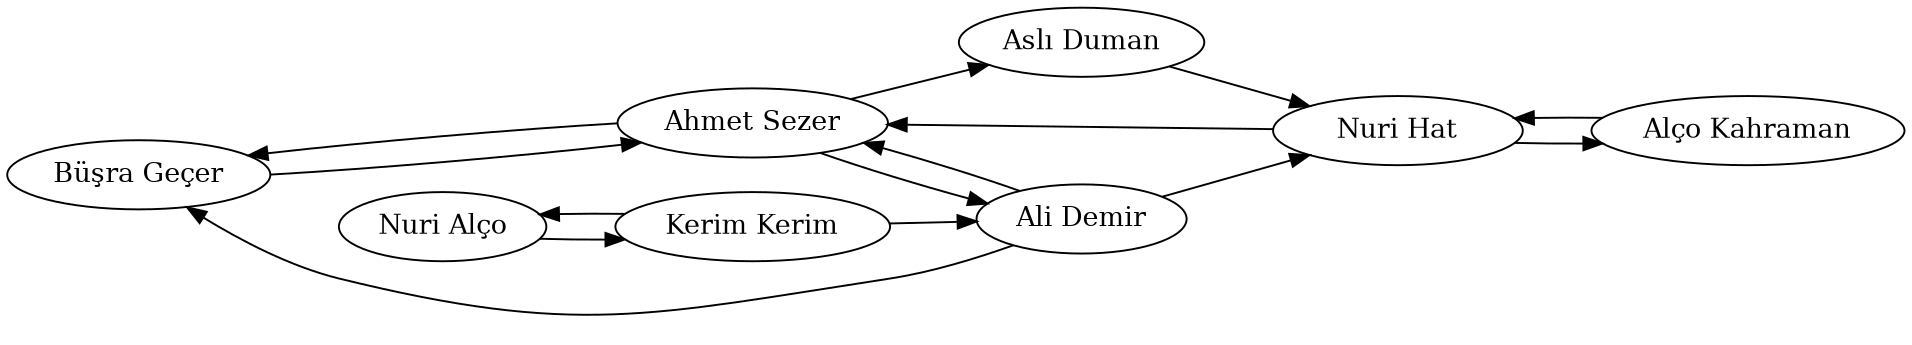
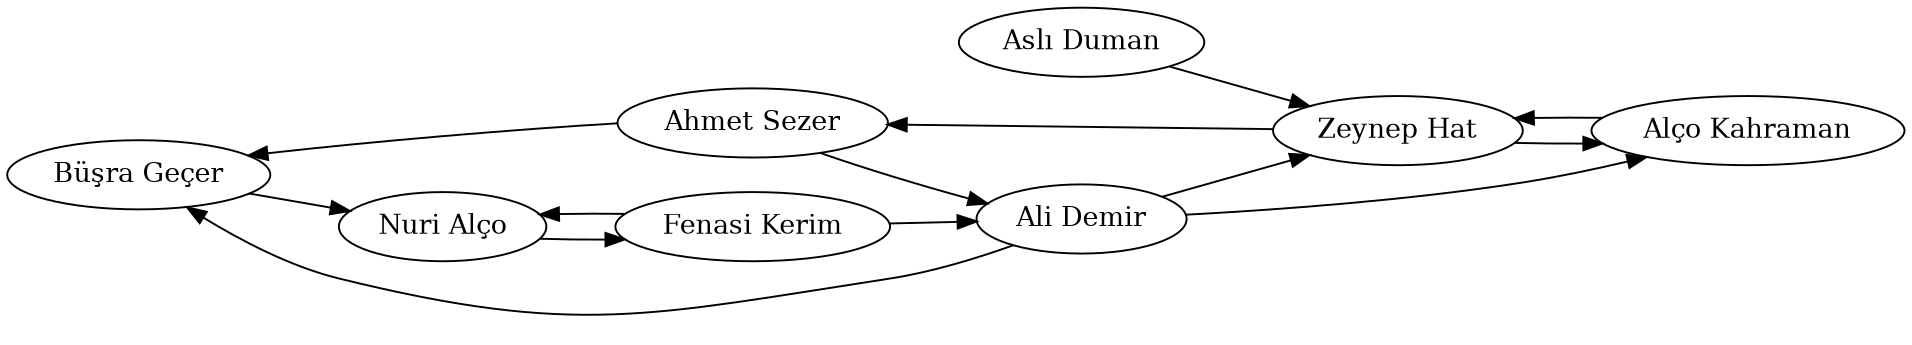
  digraph {
    rankdir=LR
    n1 [label="Büşra Geçer"]
    n2 [label="Ahmet Sezer"]
    n3 [label="Ali Demir"]
    n4 [label="Aslı Duman"]
-   n5 [label="Nuri Hat"]
-   n6 [label="Kerim Kerim"]
+   n5 [label="Zeynep Hat"]
+   n6 [label="Fenasi Kerim"]
    n7 [label="Nuri Alço"]
    n8 [label="Alço Kahraman"]
-   n1 -> n2
+   n1 -> n7
    n2 -> n1
    n2 -> n3
-   n2 -> n4
    n3 -> n1
-   n3 -> n2
+   n3 -> n8
    n3 -> n5
    n4 -> n5
    n5 -> n2
    n5 -> n8
    n6 -> n3
    n6 -> n7
    n7 -> n6
    n8 -> n5
  }
